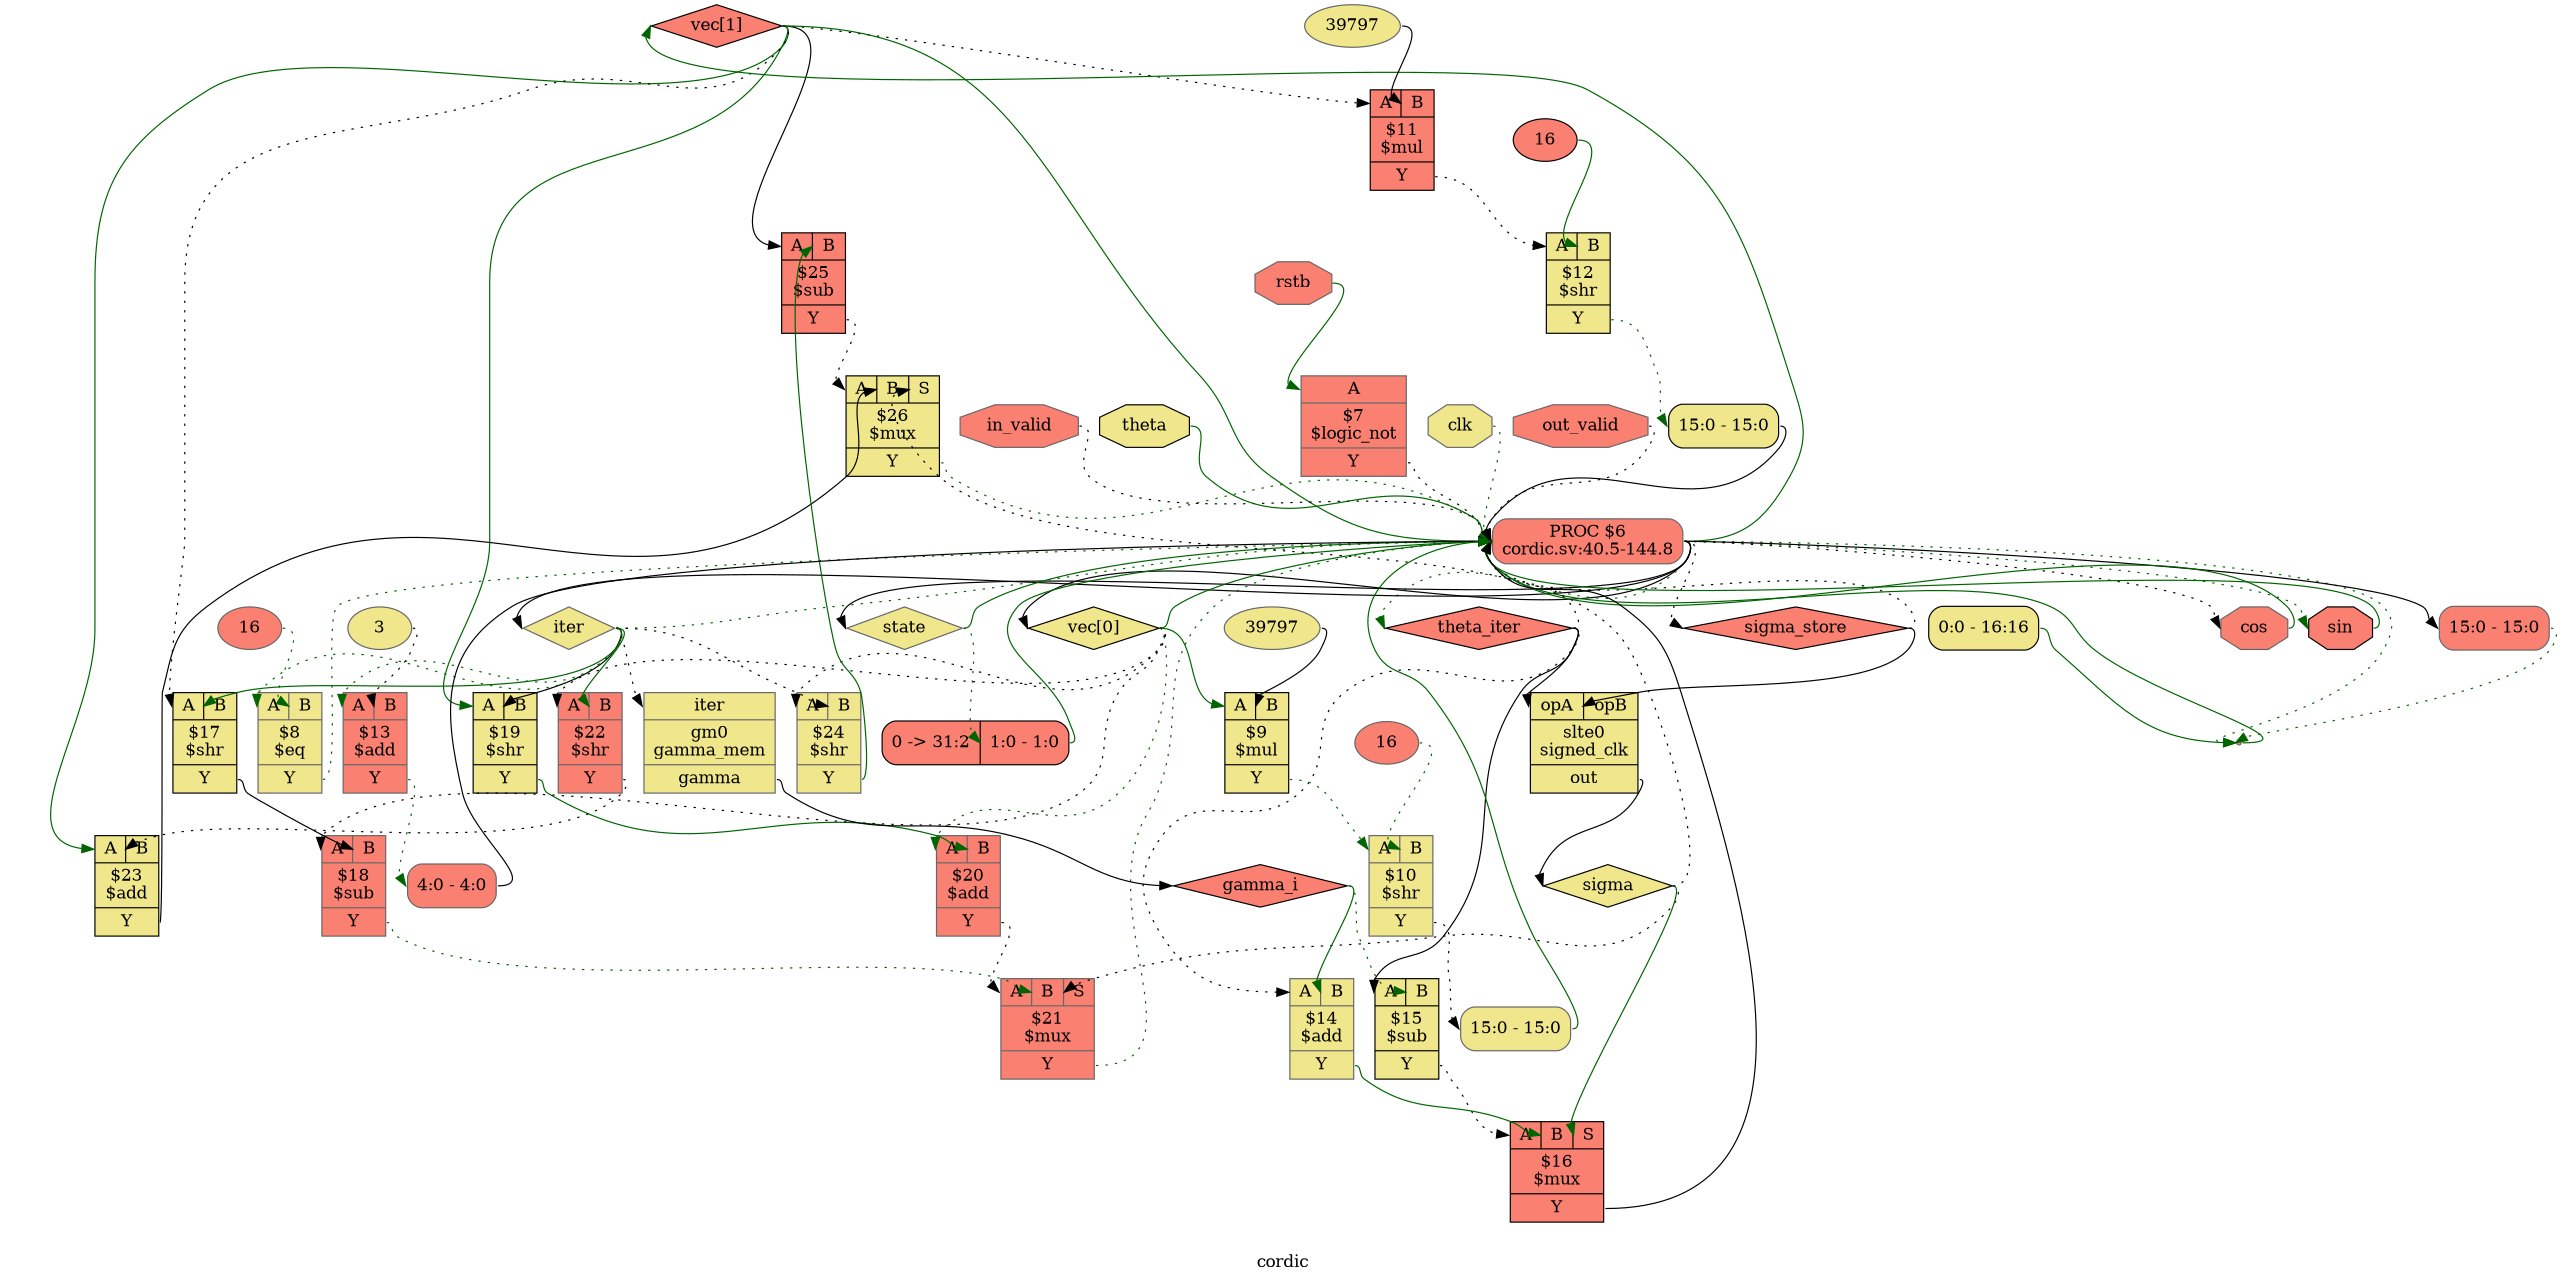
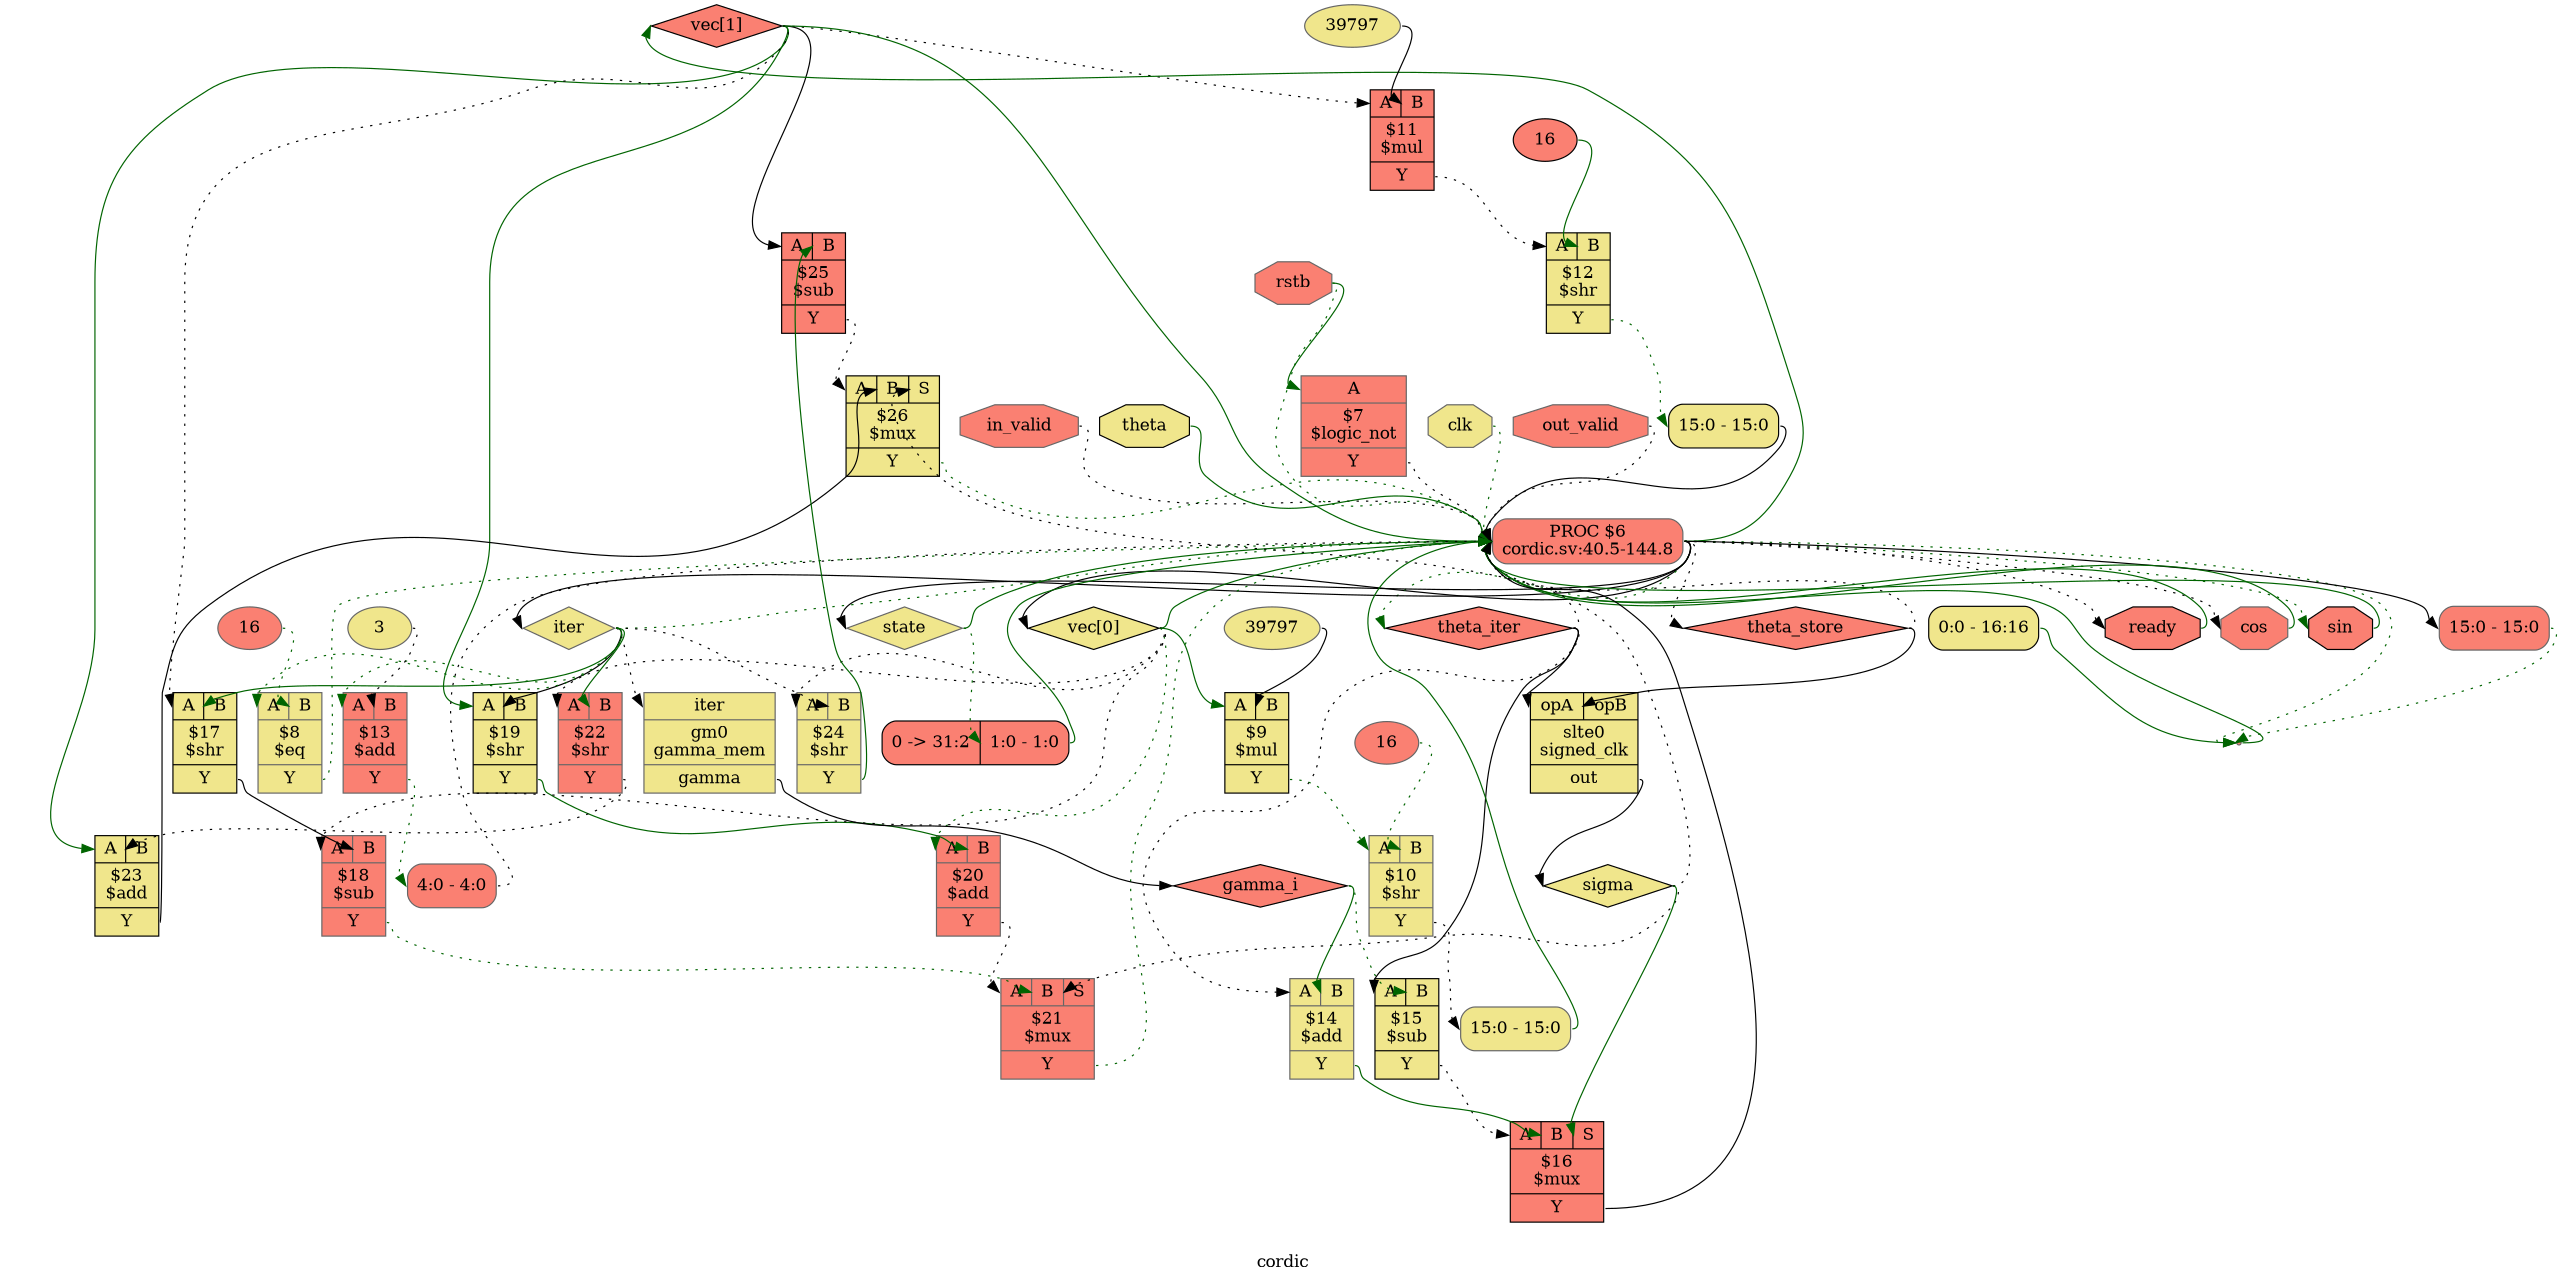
  digraph {
    label=cordic
    rankdir=TB
    remincross=true
    node [color=gray40 fillcolor=salmon shape=record style=filled]
    edge [color=darkgreen fontcolor=black headport=w style=dotted tailport=e]
    n31 [color=black fontcolor=black label="vec[1]" shape=diamond]
    c58 [color=black label="{{<p53> A|<p54> B}|$25\n$sub|{<p56> Y}}"]
    c60 [color=black fillcolor=khaki label="{{<p53> A|<p54> B}|$23\n$add|{<p56> Y}}"]
    c64 [color=black fillcolor=khaki label="{{<p53> A|<p54> B}|$19\n$shr|{<p56> Y}}"]
    c66 [color=black fillcolor=khaki label="{{<p53> A|<p54> B}|$17\n$shr|{<p56> Y}}"]
    c72 [color=black label="{{<p53> A|<p54> B}|$11\n$mul|{<p56> Y}}"]
    p6 [label="PROC $6\ncordic.sv:40.5-144.8" shape=box style="rounded,filled"]
    c57 [color=black fillcolor=khaki label="{{<p53> A|<p54> B|<p55> S}|$26\n$mux|{<p56> Y}}"]
    c63 [label="{{<p53> A|<p54> B}|$20\n$add|{<p56> Y}}"]
    c65 [label="{{<p53> A|<p54> B}|$18\n$sub|{<p56> Y}}"]
    c71 [color=black fillcolor=khaki label="{{<p53> A|<p54> B}|$12\n$shr|{<p56> Y}}"]
    n32 [color=black fillcolor=khaki fontcolor=black label="vec[0]" shape=diamond]
    n35 [color=black fontcolor=black label=theta_iter shape=diamond]
-   n36 [color=black fontcolor=black label=sigma_store shape=diamond]
+   n36 [color=black fontcolor=black label=theta_store shape=diamond]
    n37 [fillcolor=khaki fontcolor=black label=state shape=diamond]
    n38 [fillcolor=khaki fontcolor=black label=iter shape=diamond]
    n41 [fontcolor=black label=cos shape=octagon]
    n42 [color=black fontcolor=black label=sin shape=octagon]
+   n44 [color=black fontcolor=black label=ready shape=octagon]
    n24 [shape=point]
    x12 [fontcolor=black label="<s0> 15:0 - 15:0 " style="rounded,filled"]
    c59 [fillcolor=khaki label="{{<p53> A|<p54> B}|$24\n$shr|{<p56> Y}}"]
    c61 [label="{{<p53> A|<p54> B}|$22\n$shr|{<p56> Y}}"]
    c74 [color=black fillcolor=khaki label="{{<p53> A|<p54> B}|$9\n$mul|{<p56> Y}}"]
    c62 [label="{{<p53> A|<p54> B|<p55> S}|$21\n$mux|{<p56> Y}}"]
    c73 [fillcolor=khaki label="{{<p53> A|<p54> B}|$10\n$shr|{<p56> Y}}"]
    n33 [color=black fillcolor=khaki fontcolor=black label=sigma shape=diamond]
    c67 [color=black label="{{<p53> A|<p54> B|<p55> S}|$16\n$mux|{<p56> Y}}"]
    n34 [color=black fontcolor=black label=gamma_i shape=diamond]
    c68 [color=black fillcolor=khaki label="{{<p53> A|<p54> B}|$15\n$sub|{<p56> Y}}"]
    c69 [fillcolor=khaki label="{{<p53> A|<p54> B}|$14\n$add|{<p56> Y}}"]
    c50 [color=black fillcolor=khaki label="{{<p47> opA|<p48> opB}|slte0\nsigned_clk|{<p49> out}}"]
    x10 [color=black fontcolor=black label="0 -&gt; 31:2 |<s0> 1:0 - 1:0 " style="rounded,filled"]
    c52 [fillcolor=khaki label="{{<p38> iter}|gm0\ngamma_mem|{<p51> gamma}}"]
    c70 [label="{{<p53> A|<p54> B}|$13\n$add|{<p56> Y}}"]
    c75 [fillcolor=khaki label="{{<p53> A|<p54> B}|$8\n$eq|{<p56> Y}}"]
    x7 [fontcolor=black label="<s0> 4:0 - 4:0 " style="rounded,filled"]
    n39 [fontcolor=black label=rstb shape=octagon]
    c76 [label="{{<p53> A}|$7\n$logic_not|{<p56> Y}}"]
    n40 [fillcolor=khaki fontcolor=black label=clk shape=octagon]
    n43 [fontcolor=black label=out_valid shape=octagon]
    n45 [fontcolor=black label=in_valid shape=octagon]
    n46 [color=black fillcolor=khaki fontcolor=black label=theta shape=octagon]
    v0 [fillcolor=khaki label=3 shape=""]
    v1 [color=black label=16 shape=""]
    x9 [color=black fillcolor=khaki fontcolor=black label="<s0> 15:0 - 15:0 " style="rounded,filled"]
    v2 [fillcolor=khaki label=39797 shape=""]
    v3 [label=16 shape=""]
    x8 [fillcolor=khaki fontcolor=black label="<s0> 15:0 - 15:0 " style="rounded,filled"]
    v4 [fillcolor=khaki label=39797 shape=""]
    v5 [label=16 shape=""]
    x11 [color=black fillcolor=khaki fontcolor=black label="<s0> 0:0 - 16:16 " style="rounded,filled"]
    n31 -> c58 [color=black headport="p53:w" style=solid]
    n31 -> c60 [headport="p53:w" style=solid]
    n31 -> c64 [headport="p53:w" style=solid]
    n31 -> c66 [color=black headport="p53:w"]
    n31 -> c72 [color=black headport="p53:w"]
    n31 -> p6 [style=solid]
    c58 -> c57 [color=black headport="p53:w" tailport="p56:e"]
    c60 -> c57 [color=black headport="p54:w" style=solid tailport="p56:e"]
    c64 -> c63 [headport="p54:w" style=solid tailport="p56:e"]
    c66 -> c65 [color=black headport="p54:w" style=solid tailport="p56:e"]
    c72 -> c71 [color=black headport="p53:w" tailport="p56:e"]
    p6 -> n31 [style=solid]
    p6 -> n32 [color=black style=solid]
    p6 -> n35
    p6 -> n36 [color=black]
    p6 -> n37 [color=black style=solid]
    p6 -> n38 [color=black style=solid]
    p6 -> n41 [color=black]
    p6 -> n42
+   p6 -> n44 [color=black]
    p6 -> n24
    p6 -> x12 [color=black style=solid]
    c57 -> p6 [tailport="p56:e"]
    c63 -> c62 [color=black headport="p53:w" tailport="p56:e"]
    c65 -> c62 [headport="p54:w" tailport="p56:e"]
    c71 -> x9 [headport="s0:w" tailport="p56:e"]
    n32 -> p6 [style=solid]
    n32 -> c63 [headport="p53:w"]
    n32 -> c65 [color=black headport="p53:w"]
    n32 -> c59 [color=black headport="p53:w"]
    n32 -> c61 [color=black headport="p53:w"]
    n32 -> c74 [headport="p53:w" style=solid]
    n35 -> p6 [color=black]
    n35 -> c68 [color=black headport="p53:w" style=solid]
    n35 -> c69 [color=black headport="p53:w"]
    n35 -> c50 [color=black headport="p47:w" style=solid]
    n36 -> p6 [color=black]
    n36 -> c50 [color=black headport="p48:w" style=solid]
    n37 -> p6 [style=solid]
    n37 -> x10 [headport="s0:w"]
    n38 -> c64 [color=black headport="p54:w" style=solid]
    n38 -> c66 [headport="p54:w" style=solid]
    n38 -> p6
    n38 -> c59 [color=black headport="p54:w"]
    n38 -> c61 [headport="p54:w" style=solid]
    n38 -> c52 [color=black headport="p38:w"]
    n38 -> c70 [headport="p53:w"]
    n38 -> c75 [headport="p53:w"]
    n41 -> p6 [style=solid]
    n42 -> p6 [style=solid]
+   n44 -> p6 [style=solid]
    n24 -> p6 [style=solid]
    x12 -> n24 [tailport="s0:e"]
    c59 -> c58 [headport="p54:w" style=solid tailport="p56:e"]
    c61 -> c60 [color=black headport="p54:w" tailport="p56:e"]
    c74 -> c73 [headport="p53:w" tailport="p56:e"]
    c62 -> p6 [tailport="p56:e"]
    c73 -> x8 [color=black headport="s0:w" tailport="p56:e"]
    n33 -> c57 [color=black headport="p55:w"]
    n33 -> c62 [color=black headport="p55:w"]
    n33 -> c67 [headport="p55:w" style=solid]
    c67 -> p6 [color=black style=solid tailport="p56:e"]
    n34 -> c68 [headport="p54:w"]
    n34 -> c69 [headport="p54:w" style=solid]
    c68 -> c67 [color=black headport="p53:w" tailport="p56:e"]
    c69 -> c67 [headport="p54:w" style=solid tailport="p56:e"]
    c50 -> n33 [color=black style=solid tailport="p49:e"]
    x10 -> p6 [style=solid]
    c52 -> n34 [color=black style=solid tailport="p51:e"]
    c70 -> x7 [headport="s0:w" tailport="p56:e"]
    c75 -> p6 [tailport="p56:e"]
-   x7 -> p6 [color=black style=solid]
+   x7 -> p6 [color=black]
+   n39 -> p6
    n39 -> c76 [headport="p53:w" style=solid]
    c76 -> p6 [color=black tailport="p56:e"]
    n40 -> p6
    n43 -> p6 [color=black]
    n45 -> p6 [color=black]
    n46 -> p6 [style=solid]
    v0 -> c70 [color=black headport="p54:w"]
    v1 -> c71 [headport="p54:w" style=solid]
    x9 -> p6 [color=black style=solid]
    v2 -> c72 [color=black headport="p54:w" style=solid]
    v3 -> c73 [headport="p54:w"]
    x8 -> p6 [style=solid]
    v4 -> c74 [color=black headport="p54:w" style=solid]
    v5 -> c75 [headport="p54:w"]
    x11 -> n24 [style=solid tailport="s0:e"]
  }
